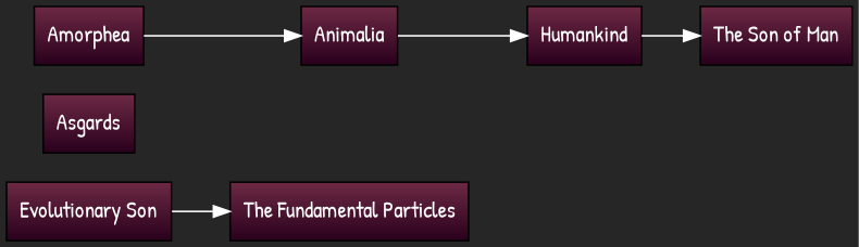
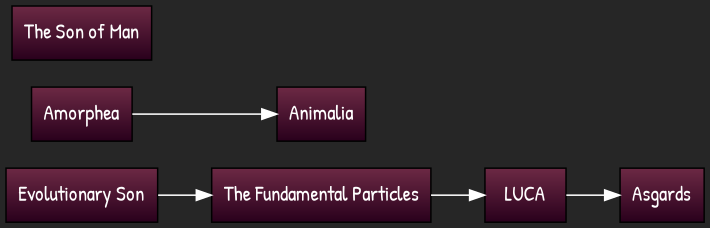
  digraph {
    bgcolor="#262626"
    color=white
    fontcolor=white
    fontname="Patrick Hand"
    gradientangle=0
    rankdir=LR
    style=filled
    node [color=black fillcolor="#6C2944:#29001C" fontcolor=white fontname="Patrick Hand" gradientangle=270.05 rankdir=LR shape=box style=filled]
    edge [color=white fontname="Patrick Hand" penwidth=1]
    n1 [label="Evolutionary Son"]
    n2 [label="The Fundamental Particles"]
+   n3 [label=LUCA]
    n4 [label=Asgards]
    n5 [label=Amorphea]
    n6 [label=Animalia]
-   n7 [label=Humankind]
    n8 [label="The Son of Man"]
    n1 -> n2
+   n2 -> n3
+   n3 -> n4
    n5 -> n6
-   n6 -> n7
-   n7 -> n8
  }
